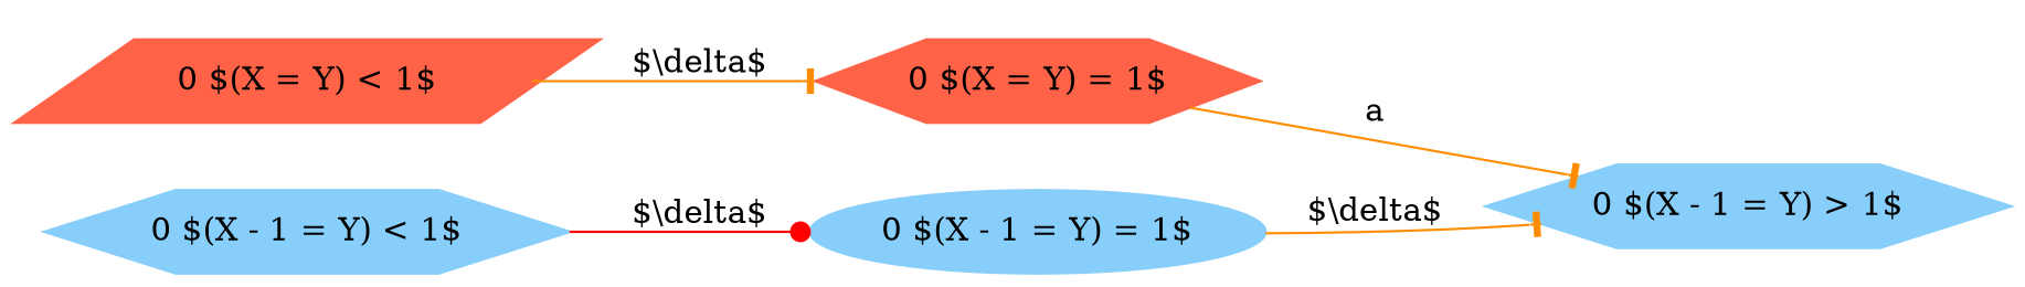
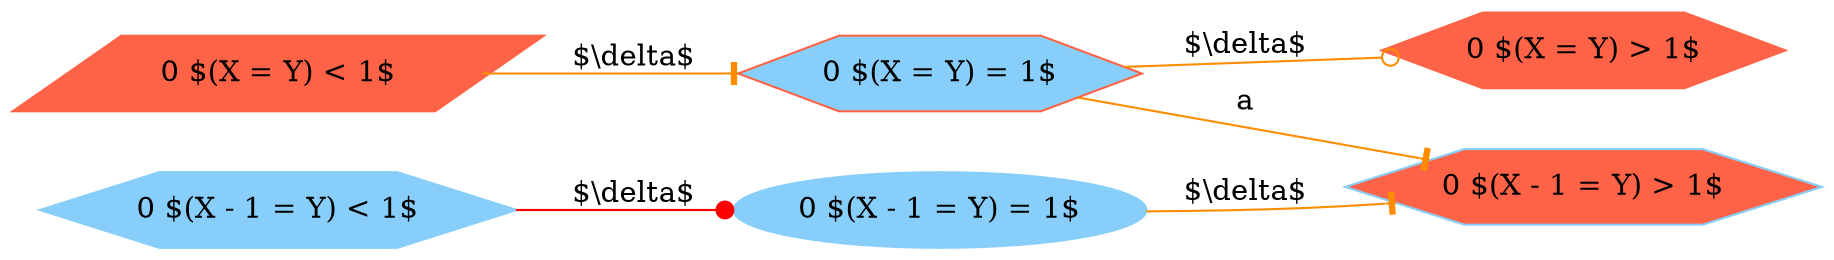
  digraph {
    rankdir=LR
    node [color=tomato shape=hexagon style=filled]
    edge [arrowhead=tee color=darkorange]
    "0 $(X = Y) < 1$" [shape=parallelogram]
-   "0 $(X = Y) = 1$"
-   "0 $(X - 1 = Y) > 1$" [color=lightskyblue]
+   "0 $(X = Y) = 1$" [fillcolor=lightskyblue]
+   "0 $(X = Y) > 1$"
+   "0 $(X - 1 = Y) > 1$" [color=lightskyblue fillcolor=tomato]
    "0 $(X - 1 = Y) < 1$" [color=lightskyblue]
    "0 $(X - 1 = Y) = 1$" [color=lightskyblue shape=ellipse]
    "0 $(X = Y) < 1$" -> "0 $(X = Y) = 1$" [label="$\\delta$"]
+   "0 $(X = Y) = 1$" -> "0 $(X = Y) > 1$" [arrowhead=odot label="$\\delta$"]
    "0 $(X = Y) = 1$" -> "0 $(X - 1 = Y) > 1$" [label=a]
    "0 $(X - 1 = Y) < 1$" -> "0 $(X - 1 = Y) = 1$" [arrowhead=dot color=red label="$\\delta$"]
    "0 $(X - 1 = Y) = 1$" -> "0 $(X - 1 = Y) > 1$" [label="$\\delta$"]
  }
